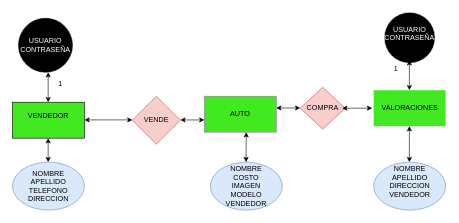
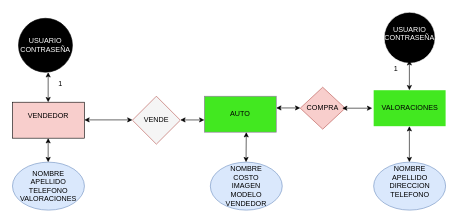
  <mxCell id="0" />
  <mxCell id="1" parent="0" />
  <mxCell id="2" value="" style="endArrow=classic;startArrow=classic;html=1;" edge="1" parent="1"><mxGeometry width="50" height="50" relative="1" as="geometry"><mxPoint x="79.5" y="170" as="sourcePoint" /><mxPoint x="79.5" y="120" as="targetPoint" /></mxGeometry></mxCell>
  <mxCell id="3" value="&lt;font style=&quot;vertical-align: inherit&quot;&gt;&lt;font style=&quot;vertical-align: inherit&quot;&gt;USUARIO&lt;br&gt;CONTRASEÑA&lt;br&gt;&lt;/font&gt;&lt;/font&gt;" style="ellipse;whiteSpace=wrap;html=1;aspect=fixed;fontColor=#FFFFFF;fillColor=#000000;" vertex="1" parent="1"><mxGeometry x="30" y="30" width="90" height="90" as="geometry" /></mxCell>
- <mxCell id="4" value="&lt;font style=&quot;vertical-align: inherit&quot;&gt;&lt;font style=&quot;vertical-align: inherit&quot;&gt;VENDE&lt;/font&gt;&lt;/font&gt;" style="rhombus;whiteSpace=wrap;html=1;fillColor=#f8cecc;strokeColor=#b85450;" vertex="1" parent="1"><mxGeometry x="220" y="160" width="80" height="80" as="geometry" /></mxCell>
+ <mxCell id="4" value="&lt;font style=&quot;vertical-align: inherit&quot;&gt;&lt;font style=&quot;vertical-align: inherit&quot;&gt;VENDE&lt;/font&gt;&lt;/font&gt;" style="rhombus;whiteSpace=wrap;html=1;fillColor=#f5f5f5;strokeColor=#b85450;" vertex="1" parent="1"><mxGeometry x="220" y="160" width="80" height="80" as="geometry" /></mxCell>
  <mxCell id="5" value="" style="endArrow=classic;startArrow=classic;html=1;" edge="1" parent="1"><mxGeometry width="50" height="50" relative="1" as="geometry"><mxPoint x="140" y="199.5" as="sourcePoint" /><mxPoint x="220" y="199.5" as="targetPoint" /></mxGeometry></mxCell>
  <mxCell id="6" value="&lt;font style=&quot;vertical-align: inherit&quot;&gt;&lt;font style=&quot;vertical-align: inherit&quot;&gt;VALORACIONES&lt;/font&gt;&lt;/font&gt;" style="rounded=0;whiteSpace=wrap;html=1;strokeColor=none;fillColor=#42E820;" vertex="1" parent="1"><mxGeometry x="622.5" y="150" width="120" height="60" as="geometry" /></mxCell>
  <mxCell id="7" value="&lt;font style=&quot;vertical-align: inherit&quot;&gt;&lt;font style=&quot;vertical-align: inherit&quot;&gt;1&lt;/font&gt;&lt;/font&gt;" style="text;html=1;strokeColor=none;fillColor=none;align=center;verticalAlign=middle;whiteSpace=wrap;rounded=0;" vertex="1" parent="1"><mxGeometry x="80" y="130" width="40" height="20" as="geometry" /></mxCell>
  <mxCell id="8" value="" style="endArrow=classic;startArrow=classic;html=1;" edge="1" parent="1"><mxGeometry width="50" height="50" relative="1" as="geometry"><mxPoint x="682.08" y="270" as="sourcePoint" /><mxPoint x="682.08" y="210" as="targetPoint" /></mxGeometry></mxCell>
- <mxCell id="9" value="&lt;font style=&quot;vertical-align: inherit&quot;&gt;&lt;font style=&quot;vertical-align: inherit&quot;&gt;VENDEDOR&lt;br&gt;&lt;br&gt;&lt;/font&gt;&lt;/font&gt;" style="rounded=0;whiteSpace=wrap;html=1;fillColor=#42E820;" vertex="1" parent="1"><mxGeometry x="20" y="170" width="120" height="60" as="geometry" /></mxCell>
- <mxCell id="10" value="&lt;font style=&quot;vertical-align: inherit&quot;&gt;&lt;font style=&quot;vertical-align: inherit&quot;&gt;&lt;font style=&quot;vertical-align: inherit&quot;&gt;&lt;font style=&quot;vertical-align: inherit&quot;&gt;NOMBRE &lt;/font&gt;&lt;/font&gt;&lt;br&gt;&lt;font style=&quot;vertical-align: inherit&quot;&gt;&lt;font style=&quot;vertical-align: inherit&quot;&gt;APELLIDO &lt;/font&gt;&lt;/font&gt;&lt;br&gt;&lt;font style=&quot;vertical-align: inherit&quot;&gt;&lt;font style=&quot;vertical-align: inherit&quot;&gt;TELEFONO&lt;br&gt;&lt;/font&gt;&lt;/font&gt;&lt;font style=&quot;vertical-align: inherit&quot;&gt;&lt;font style=&quot;vertical-align: inherit&quot;&gt;DIRECCION&lt;/font&gt;&lt;/font&gt;&lt;br&gt;&lt;/font&gt;&lt;/font&gt;" style="ellipse;whiteSpace=wrap;html=1;fillColor=#dae8fc;strokeColor=#6c8ebf;" vertex="1" parent="1"><mxGeometry x="20" y="270" width="120" height="80" as="geometry" /></mxCell>
+ <mxCell id="9" value="&lt;font style=&quot;vertical-align: inherit&quot;&gt;&lt;font style=&quot;vertical-align: inherit&quot;&gt;VENDEDOR&lt;br&gt;&lt;br&gt;&lt;/font&gt;&lt;/font&gt;" style="rounded=0;whiteSpace=wrap;html=1;fillColor=#f8cecc;" vertex="1" parent="1"><mxGeometry x="20" y="170" width="120" height="60" as="geometry" /></mxCell>
+ <mxCell id="10" value="&lt;font style=&quot;vertical-align: inherit&quot;&gt;&lt;font style=&quot;vertical-align: inherit&quot;&gt;&lt;font style=&quot;vertical-align: inherit&quot;&gt;&lt;font style=&quot;vertical-align: inherit&quot;&gt;NOMBRE &lt;/font&gt;&lt;/font&gt;&lt;br&gt;&lt;font style=&quot;vertical-align: inherit&quot;&gt;&lt;font style=&quot;vertical-align: inherit&quot;&gt;APELLIDO &lt;/font&gt;&lt;/font&gt;&lt;br&gt;&lt;font style=&quot;vertical-align: inherit&quot;&gt;&lt;font style=&quot;vertical-align: inherit&quot;&gt;TELEFONO&lt;br&gt;&lt;/font&gt;&lt;/font&gt;&lt;font style=&quot;vertical-align: inherit&quot;&gt;&lt;font style=&quot;vertical-align: inherit&quot;&gt;VALORACIONES&lt;/font&gt;&lt;/font&gt;&lt;br&gt;&lt;/font&gt;&lt;/font&gt;" style="ellipse;whiteSpace=wrap;html=1;fillColor=#dae8fc;strokeColor=#6c8ebf;" vertex="1" parent="1"><mxGeometry x="20" y="270" width="120" height="80" as="geometry" /></mxCell>
  <mxCell id="11" value="" style="endArrow=classic;startArrow=classic;html=1;" edge="1" parent="1"><mxGeometry width="50" height="50" relative="1" as="geometry"><mxPoint x="79.5" y="270" as="sourcePoint" /><mxPoint x="79.5" y="230" as="targetPoint" /></mxGeometry></mxCell>
  <mxCell id="12" value="&lt;font style=&quot;vertical-align: inherit&quot;&gt;&lt;font style=&quot;vertical-align: inherit&quot;&gt;USUARIO&lt;br&gt;CONTRASEÑA&lt;br&gt;&lt;br&gt;&lt;/font&gt;&lt;/font&gt;" style="ellipse;whiteSpace=wrap;html=1;aspect=fixed;strokeColor=#FFFFFF;fillColor=#000000;fontColor=#FFFFFF;" vertex="1" parent="1"><mxGeometry x="640" y="20" width="85" height="85" as="geometry" /></mxCell>
- <mxCell id="13" value="&lt;font style=&quot;vertical-align: inherit&quot;&gt;&lt;font style=&quot;vertical-align: inherit&quot;&gt;&lt;font style=&quot;vertical-align: inherit&quot;&gt;&lt;font style=&quot;vertical-align: inherit&quot;&gt;NOMBRE&lt;br&gt;APELLIDO&lt;br&gt;DIRECCION&lt;br&gt;VENDEDOR&lt;br&gt;&lt;br&gt;&lt;/font&gt;&lt;/font&gt;&lt;/font&gt;&lt;/font&gt;" style="ellipse;whiteSpace=wrap;html=1;fillColor=#dae8fc;strokeColor=#6c8ebf;" vertex="1" parent="1"><mxGeometry x="622.5" y="270" width="120" height="80" as="geometry" /></mxCell>
+ <mxCell id="13" value="&lt;font style=&quot;vertical-align: inherit&quot;&gt;&lt;font style=&quot;vertical-align: inherit&quot;&gt;&lt;font style=&quot;vertical-align: inherit&quot;&gt;&lt;font style=&quot;vertical-align: inherit&quot;&gt;NOMBRE&lt;br&gt;APELLIDO&lt;br&gt;DIRECCION&lt;br&gt;TELEFONO&lt;br&gt;&lt;br&gt;&lt;/font&gt;&lt;/font&gt;&lt;/font&gt;&lt;/font&gt;" style="ellipse;whiteSpace=wrap;html=1;fillColor=#dae8fc;strokeColor=#6c8ebf;" vertex="1" parent="1"><mxGeometry x="622.5" y="270" width="120" height="80" as="geometry" /></mxCell>
  <mxCell id="14" value="AUTO&lt;br&gt;" style="rounded=0;whiteSpace=wrap;html=1;strokeColor=#9673a6;fillColor=#42E820;" vertex="1" parent="1"><mxGeometry x="340" y="160" width="120" height="60" as="geometry" /></mxCell>
  <mxCell id="15" value="1&lt;br&gt;" style="text;html=1;strokeColor=none;fillColor=none;align=center;verticalAlign=middle;whiteSpace=wrap;rounded=0;" vertex="1" parent="1"><mxGeometry x="640" y="105" width="40" height="20" as="geometry" /></mxCell>
  <mxCell id="16" value="" style="endArrow=classic;startArrow=classic;html=1;" edge="1" parent="1"><mxGeometry width="50" height="50" relative="1" as="geometry"><mxPoint x="682.08" y="150" as="sourcePoint" /><mxPoint x="682.08" y="100" as="targetPoint" /></mxGeometry></mxCell>
  <mxCell id="17" value="COMPRA" style="rhombus;whiteSpace=wrap;html=1;fillColor=#f8cecc;strokeColor=#b85450;" vertex="1" parent="1"><mxGeometry x="500" y="145" width="75" height="70" as="geometry" /></mxCell>
  <mxCell id="18" value="" style="endArrow=classic;startArrow=classic;html=1;" edge="1" parent="1"><mxGeometry width="50" height="50" relative="1" as="geometry"><mxPoint x="570" y="180" as="sourcePoint" /><mxPoint x="620" y="180" as="targetPoint" /></mxGeometry></mxCell>
  <mxCell id="19" value="NOMBRE&lt;br&gt;COSTO&lt;br&gt;IMAGEN&lt;br&gt;MODELO&lt;br&gt;VENDEDOR" style="ellipse;whiteSpace=wrap;html=1;fillColor=#dae8fc;strokeColor=#6c8ebf;" vertex="1" parent="1"><mxGeometry x="350" y="270" width="120" height="80" as="geometry" /></mxCell>
  <mxCell id="20" value="" style="endArrow=classic;startArrow=classic;html=1;" edge="1" parent="1"><mxGeometry width="50" height="50" relative="1" as="geometry"><mxPoint x="409.58" y="270" as="sourcePoint" /><mxPoint x="410" y="220" as="targetPoint" /></mxGeometry></mxCell>
  <mxCell id="21" value="" style="endArrow=classic;startArrow=classic;html=1;" edge="1" parent="1"><mxGeometry width="50" height="50" relative="1" as="geometry"><mxPoint x="300" y="199.58" as="sourcePoint" /><mxPoint x="340" y="199.58" as="targetPoint" /></mxGeometry></mxCell>
  <mxCell id="22" value="" style="endArrow=classic;startArrow=classic;html=1;" edge="1" parent="1"><mxGeometry width="50" height="50" relative="1" as="geometry"><mxPoint x="460" y="179.58" as="sourcePoint" /><mxPoint x="500" y="179.58" as="targetPoint" /></mxGeometry></mxCell>
